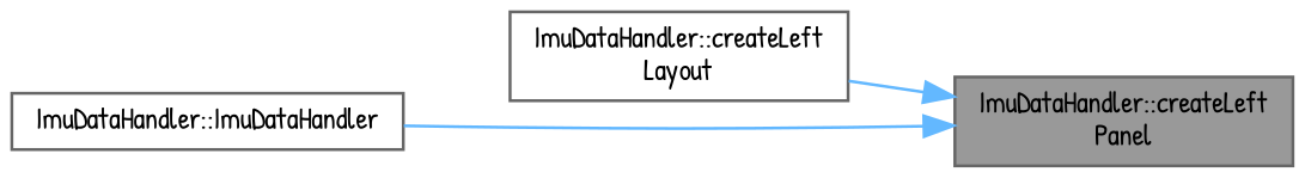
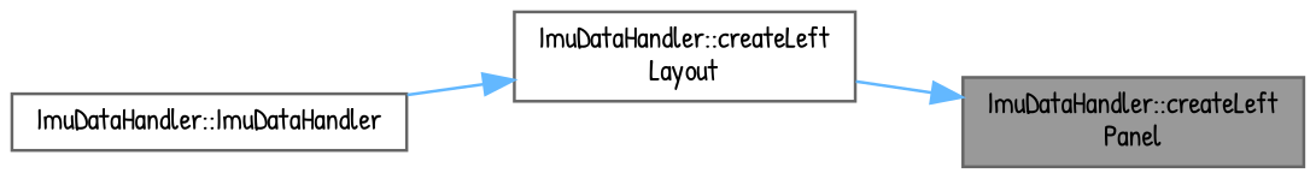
  digraph {
    fontname="Patrick Hand"
    rankdir=RL
    node [color=grey40 fillcolor=white fontname="Patrick Hand" fontsize=10 shape=box style=filled]
    edge [color=steelblue1 dir=back fontname="Patrick Hand" fontsize=10 labelfontname=Helvetica labelfontsize=10 style=solid]
    n1 [color=gray40 fillcolor=grey60 fontcolor=black height=0.2 label="ImuDataHandler::createLeft\lPanel" width=0.4]
    n2 [height=0.2 label="ImuDataHandler::createLeft\lLayout" width=0.4]
    n3 [height=0.2 label="ImuDataHandler::ImuDataHandler" width=0.4]
    n1 -> n2
-   n1 -> n3
+   n2 -> n3
  }
